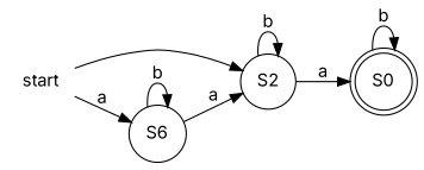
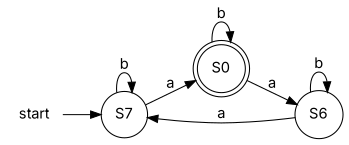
  digraph {
    fontname=Inter
    rankdir=LR
    node [fontname=Inter shape=circle]
    edge [fontname=Inter]
    n1 [label=start shape=plaintext]
-   n2 [label=S2]
+   n2 [label=S7]
    n3 [label=S0 shape=doublecircle]
    n4 [label=S6]
    n1 -> n2
    n2 -> n2 [label=b]
    n2 -> n3 [label=a]
    n3 -> n3 [label=b]
-   n1 -> n4 [label=a]
+   n3 -> n4 [label=a]
    n4 -> n2 [label=a]
    n4 -> n4 [label=b]
  }
